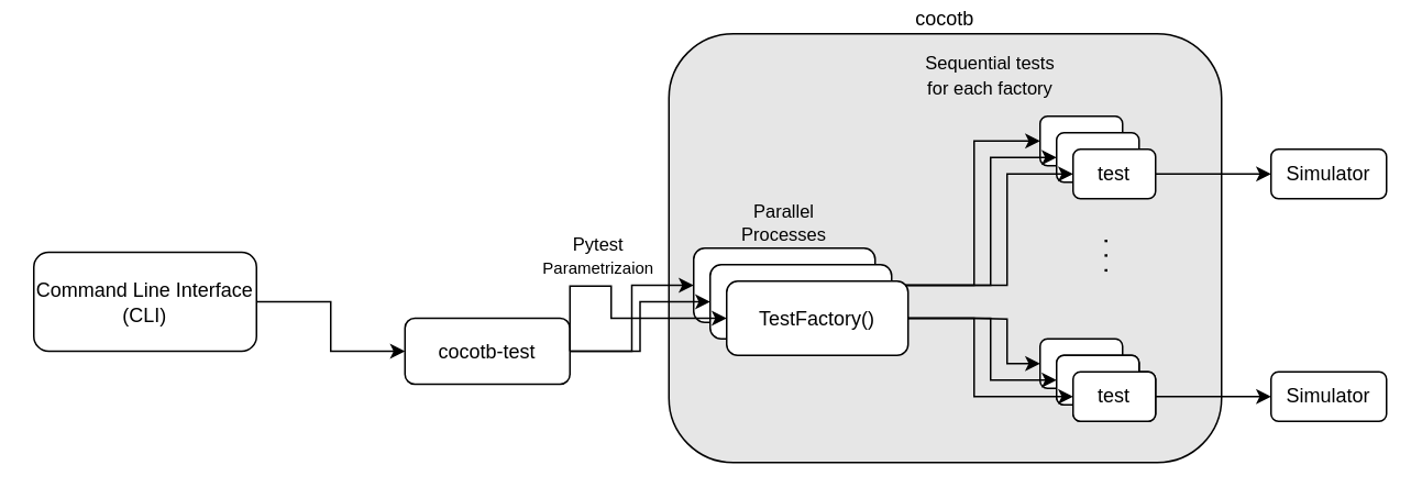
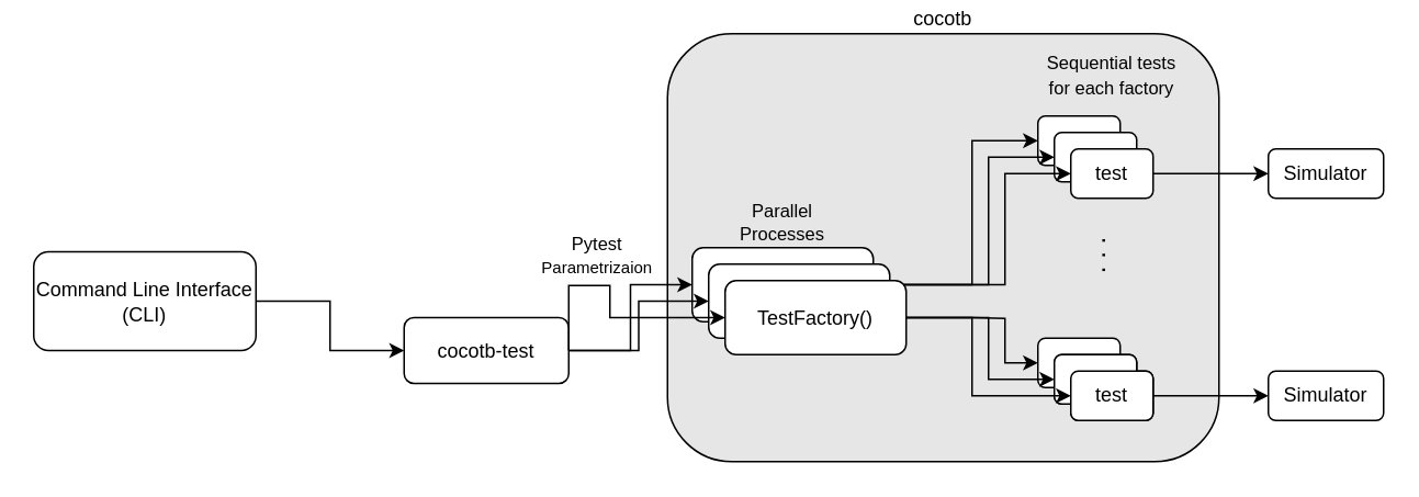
  <mxCell id="0" />
  <mxCell id="1" parent="0" />
  <mxCell id="2" value="&lt;div&gt;&lt;font style=&quot;font-size: 12px;&quot;&gt;cocotb&lt;/font&gt;&lt;/div&gt;" style="rounded=1;whiteSpace=wrap;html=1;align=center;gradientColor=none;fillColor=#E6E6E6;labelPosition=center;verticalLabelPosition=top;verticalAlign=bottom;" vertex="1" parent="1"><mxGeometry x="405" y="20" width="335" height="260" as="geometry" /></mxCell>
  <mxCell id="3" style="edgeStyle=orthogonalEdgeStyle;rounded=0;orthogonalLoop=1;jettySize=auto;html=1;exitX=1;exitY=0.5;exitDx=0;exitDy=0;entryX=0;entryY=0.5;entryDx=0;entryDy=0;" edge="1" parent="1" source="4" target="6"><mxGeometry relative="1" as="geometry" /></mxCell>
  <mxCell id="4" value="&lt;div&gt;Command Line Interface&lt;/div&gt;&lt;div&gt;(CLI)&lt;/div&gt;" style="rounded=1;whiteSpace=wrap;html=1;" vertex="1" parent="1"><mxGeometry x="20" y="152.5" width="135" height="60" as="geometry" /></mxCell>
  <mxCell id="5" style="edgeStyle=orthogonalEdgeStyle;rounded=0;orthogonalLoop=1;jettySize=auto;html=1;exitX=1;exitY=0.5;exitDx=0;exitDy=0;entryX=0;entryY=0.5;entryDx=0;entryDy=0;" edge="1" parent="1" source="6" target="8"><mxGeometry relative="1" as="geometry" /></mxCell>
  <mxCell id="6" value="&lt;div&gt;cocotb-test&lt;/div&gt;" style="rounded=1;whiteSpace=wrap;html=1;" vertex="1" parent="1"><mxGeometry x="245" y="192.5" width="100" height="40" as="geometry" /></mxCell>
  <mxCell id="7" style="edgeStyle=orthogonalEdgeStyle;rounded=0;orthogonalLoop=1;jettySize=auto;html=1;exitX=1;exitY=0.5;exitDx=0;exitDy=0;entryX=0;entryY=0.5;entryDx=0;entryDy=0;" edge="1" parent="1" source="8" target="20"><mxGeometry relative="1" as="geometry"><Array as="points"><mxPoint x="590" y="173" /><mxPoint x="590" y="85" /></Array></mxGeometry></mxCell>
  <mxCell id="8" value="&lt;div&gt;TestFactory()&lt;/div&gt;" style="rounded=1;whiteSpace=wrap;html=1;" vertex="1" parent="1"><mxGeometry x="420" y="150" width="110" height="45" as="geometry" /></mxCell>
  <mxCell id="9" style="edgeStyle=orthogonalEdgeStyle;rounded=0;orthogonalLoop=1;jettySize=auto;html=1;exitX=1;exitY=0.5;exitDx=0;exitDy=0;entryX=0;entryY=0.5;entryDx=0;entryDy=0;" edge="1" parent="1" source="30" target="12"><mxGeometry relative="1" as="geometry"><Array as="points"><mxPoint x="590" y="193" /><mxPoint x="610" y="193" /><mxPoint x="610" y="220" /></Array></mxGeometry></mxCell>
  <mxCell id="10" style="edgeStyle=orthogonalEdgeStyle;rounded=0;orthogonalLoop=1;jettySize=auto;html=1;exitX=1;exitY=0.5;exitDx=0;exitDy=0;entryX=0;entryY=0.5;entryDx=0;entryDy=0;" edge="1" parent="1" source="6" target="24"><mxGeometry relative="1" as="geometry" /></mxCell>
  <mxCell id="11" value="&lt;div style=&quot;font-size: 11px;&quot;&gt;Pytest&lt;/div&gt;&lt;div style=&quot;font-size: 11px;&quot;&gt;&lt;font style=&quot;font-size: 10px;&quot;&gt;Parametrizaion&lt;/font&gt;&lt;/div&gt;" style="text;html=1;align=center;verticalAlign=middle;whiteSpace=wrap;rounded=0;" vertex="1" parent="1"><mxGeometry x="320" y="140" width="85" height="30" as="geometry" /></mxCell>
  <mxCell id="12" value="&lt;div&gt;test&lt;/div&gt;" style="rounded=1;whiteSpace=wrap;html=1;" vertex="1" parent="1"><mxGeometry x="630" y="205" width="50" height="30" as="geometry" /></mxCell>
  <mxCell id="13" value="&lt;div style=&quot;font-size: 11px;&quot;&gt;&lt;font style=&quot;font-size: 11px;&quot;&gt;Parallel&lt;/font&gt;&lt;/div&gt;&lt;div style=&quot;font-size: 11px;&quot;&gt;&lt;font style=&quot;font-size: 11px;&quot;&gt;Processes&lt;/font&gt;&lt;/div&gt;" style="text;html=1;align=center;verticalAlign=middle;whiteSpace=wrap;rounded=0;" vertex="1" parent="1"><mxGeometry x="445" y="120" width="60" height="30" as="geometry" /></mxCell>
  <mxCell id="14" value="&lt;div&gt;test&lt;/div&gt;" style="rounded=1;whiteSpace=wrap;html=1;" vertex="1" parent="1"><mxGeometry x="640" y="215" width="50" height="30" as="geometry" /></mxCell>
  <mxCell id="15" value="&lt;div&gt;test&lt;/div&gt;" style="rounded=1;whiteSpace=wrap;html=1;" vertex="1" parent="1"><mxGeometry x="650" y="225" width="50" height="30" as="geometry" /></mxCell>
- <mxCell id="16" value="&lt;font style=&quot;font-size: 11px;&quot;&gt;Sequential tests for each factory&lt;/font&gt;" style="text;html=1;align=center;verticalAlign=middle;whiteSpace=wrap;rounded=0;" vertex="1" parent="1"><mxGeometry x="555" y="30" width="90" height="30" as="geometry" /></mxCell>
+ <mxCell id="16" value="&lt;font style=&quot;font-size: 11px;&quot;&gt;Sequential tests for each factory&lt;/font&gt;" style="text;html=1;align=center;verticalAlign=middle;whiteSpace=wrap;rounded=0;" vertex="1" parent="1"><mxGeometry x="630" y="30" width="90" height="30" as="geometry" /></mxCell>
  <mxCell id="17" value="&lt;div&gt;test&lt;/div&gt;" style="rounded=1;whiteSpace=wrap;html=1;" vertex="1" parent="1"><mxGeometry x="640" y="215" width="50" height="30" as="geometry" /></mxCell>
  <mxCell id="18" value="" style="edgeStyle=orthogonalEdgeStyle;rounded=0;orthogonalLoop=1;jettySize=auto;html=1;" edge="1" parent="1" source="19" target="31"><mxGeometry relative="1" as="geometry" /></mxCell>
  <mxCell id="19" value="&lt;div&gt;test&lt;/div&gt;" style="rounded=1;whiteSpace=wrap;html=1;" vertex="1" parent="1"><mxGeometry x="650" y="225" width="50" height="30" as="geometry" /></mxCell>
  <mxCell id="20" value="&lt;div&gt;test&lt;/div&gt;" style="rounded=1;whiteSpace=wrap;html=1;" vertex="1" parent="1"><mxGeometry x="630" y="70" width="50" height="30" as="geometry" /></mxCell>
  <mxCell id="21" value="&lt;div&gt;test&lt;/div&gt;" style="rounded=1;whiteSpace=wrap;html=1;" vertex="1" parent="1"><mxGeometry x="640" y="80" width="50" height="30" as="geometry" /></mxCell>
  <mxCell id="22" style="edgeStyle=orthogonalEdgeStyle;rounded=0;orthogonalLoop=1;jettySize=auto;html=1;exitX=1;exitY=0.5;exitDx=0;exitDy=0;entryX=0;entryY=0.5;entryDx=0;entryDy=0;" edge="1" parent="1" source="23" target="32"><mxGeometry relative="1" as="geometry" /></mxCell>
  <mxCell id="23" value="&lt;div&gt;test&lt;/div&gt;" style="rounded=1;whiteSpace=wrap;html=1;" vertex="1" parent="1"><mxGeometry x="650" y="90" width="50" height="30" as="geometry" /></mxCell>
  <mxCell id="24" value="&lt;div&gt;TestFactory()&lt;/div&gt;" style="rounded=1;whiteSpace=wrap;html=1;" vertex="1" parent="1"><mxGeometry x="430" y="160" width="110" height="45" as="geometry" /></mxCell>
  <mxCell id="25" style="edgeStyle=orthogonalEdgeStyle;rounded=0;orthogonalLoop=1;jettySize=auto;html=1;exitX=1;exitY=0.5;exitDx=0;exitDy=0;entryX=0;entryY=0.5;entryDx=0;entryDy=0;" edge="1" parent="1" source="6" target="30"><mxGeometry relative="1" as="geometry"><Array as="points"><mxPoint x="370" y="173" /><mxPoint x="370" y="193" /></Array></mxGeometry></mxCell>
  <mxCell id="26" style="edgeStyle=orthogonalEdgeStyle;rounded=0;orthogonalLoop=1;jettySize=auto;html=1;exitX=1;exitY=0.5;exitDx=0;exitDy=0;entryX=0;entryY=0.5;entryDx=0;entryDy=0;" edge="1" parent="1" source="30" target="15"><mxGeometry relative="1" as="geometry"><Array as="points"><mxPoint x="590" y="193" /><mxPoint x="590" y="240" /></Array></mxGeometry></mxCell>
  <mxCell id="27" style="edgeStyle=orthogonalEdgeStyle;rounded=0;orthogonalLoop=1;jettySize=auto;html=1;exitX=1;exitY=0.5;exitDx=0;exitDy=0;entryX=0;entryY=0.5;entryDx=0;entryDy=0;" edge="1" parent="1" source="30" target="14"><mxGeometry relative="1" as="geometry"><Array as="points"><mxPoint x="600" y="193" /><mxPoint x="600" y="230" /></Array></mxGeometry></mxCell>
  <mxCell id="28" style="edgeStyle=orthogonalEdgeStyle;rounded=0;orthogonalLoop=1;jettySize=auto;html=1;exitX=1;exitY=0.5;exitDx=0;exitDy=0;entryX=0;entryY=0.5;entryDx=0;entryDy=0;" edge="1" parent="1" source="8" target="23"><mxGeometry relative="1" as="geometry"><Array as="points"><mxPoint x="610" y="173" /><mxPoint x="610" y="105" /></Array></mxGeometry></mxCell>
  <mxCell id="29" style="edgeStyle=orthogonalEdgeStyle;rounded=0;orthogonalLoop=1;jettySize=auto;html=1;exitX=1;exitY=0.5;exitDx=0;exitDy=0;entryX=0;entryY=0.5;entryDx=0;entryDy=0;" edge="1" parent="1" source="8" target="21"><mxGeometry relative="1" as="geometry"><Array as="points"><mxPoint x="600" y="173" /><mxPoint x="600" y="95" /></Array></mxGeometry></mxCell>
  <mxCell id="30" value="&lt;div&gt;TestFactory()&lt;/div&gt;" style="rounded=1;whiteSpace=wrap;html=1;" vertex="1" parent="1"><mxGeometry x="440" y="170" width="110" height="45" as="geometry" /></mxCell>
  <mxCell id="31" value="Simulator" style="rounded=1;whiteSpace=wrap;html=1;" vertex="1" parent="1"><mxGeometry x="770" y="225" width="70" height="30" as="geometry" /></mxCell>
  <mxCell id="32" value="Simulator" style="rounded=1;whiteSpace=wrap;html=1;" vertex="1" parent="1"><mxGeometry x="770" y="90" width="70" height="30" as="geometry" /></mxCell>
  <mxCell id="33" value="&lt;font style=&quot;font-size: 16px;&quot;&gt;. . .&lt;/font&gt;" style="text;html=1;align=center;verticalAlign=middle;whiteSpace=wrap;rounded=0;rotation=-90;" vertex="1" parent="1"><mxGeometry x="650" y="140" width="30" height="30" as="geometry" /></mxCell>
